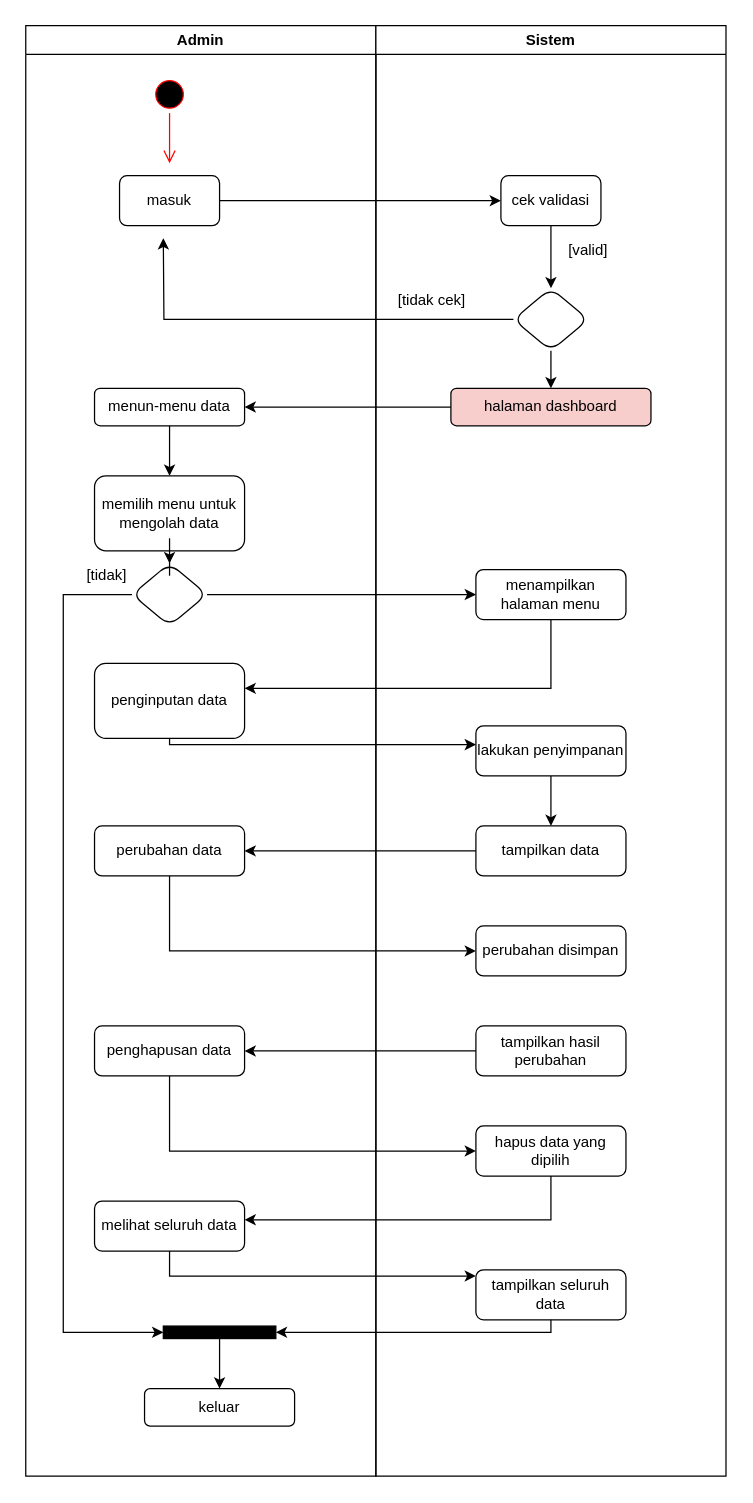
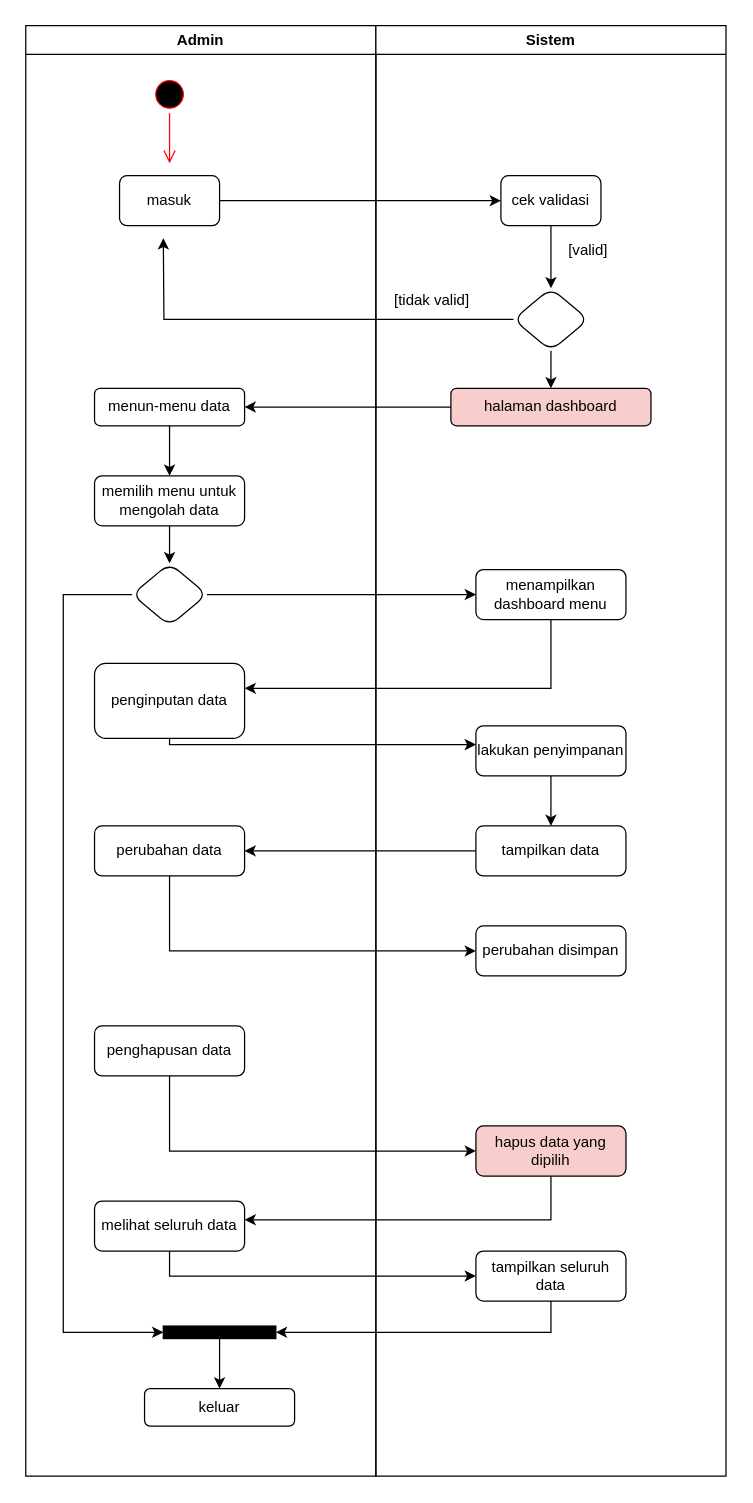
  <mxCell id="0" />
  <mxCell id="1" parent="0" />
  <mxCell id="2" value="Admin" style="swimlane;whiteSpace=wrap" parent="1" vertex="1"><mxGeometry x="20" y="20" width="280" height="1160" as="geometry" /></mxCell>
  <mxCell id="3" value="" style="ellipse;shape=startState;fillColor=#000000;strokeColor=#ff0000;" parent="2" vertex="1"><mxGeometry x="100" y="40" width="30" height="30" as="geometry" /></mxCell>
  <mxCell id="4" value="" style="edgeStyle=elbowEdgeStyle;elbow=horizontal;verticalAlign=bottom;endArrow=open;endSize=8;strokeColor=#FF0000;endFill=1;rounded=0" parent="2" source="3" edge="1"><mxGeometry x="100" y="40" as="geometry"><mxPoint x="115" y="110" as="targetPoint" /></mxGeometry></mxCell>
  <mxCell id="5" value="masuk" style="rounded=1;whiteSpace=wrap;html=1;" vertex="1" parent="2"><mxGeometry x="75" y="120" width="80" height="40" as="geometry" /></mxCell>
  <mxCell id="6" value="menun-menu data" style="whiteSpace=wrap;html=1;rounded=1;" vertex="1" parent="2"><mxGeometry x="55" y="290" width="120" height="30" as="geometry" /></mxCell>
- <mxCell id="7" value="memilih menu untuk mengolah data" style="whiteSpace=wrap;html=1;rounded=1;" vertex="1" parent="2"><mxGeometry x="55" y="360" width="120" height="60" as="geometry" /></mxCell>
+ <mxCell id="7" value="memilih menu untuk mengolah data" style="whiteSpace=wrap;html=1;rounded=1;" vertex="1" parent="2"><mxGeometry x="55" y="360" width="120" height="40" as="geometry" /></mxCell>
  <mxCell id="8" value="" style="edgeStyle=orthogonalEdgeStyle;rounded=0;orthogonalLoop=1;jettySize=auto;html=1;" edge="1" parent="2" source="6" target="7"><mxGeometry relative="1" as="geometry" /></mxCell>
  <mxCell id="9" style="edgeStyle=orthogonalEdgeStyle;rounded=0;orthogonalLoop=1;jettySize=auto;html=1;entryX=0;entryY=0.5;entryDx=0;entryDy=0;" edge="1" parent="2" source="10" target="18"><mxGeometry relative="1" as="geometry"><Array as="points"><mxPoint x="30" y="455" /><mxPoint x="30" y="1045" /></Array></mxGeometry></mxCell>
  <mxCell id="10" value="" style="rhombus;whiteSpace=wrap;html=1;rounded=1;" vertex="1" parent="2"><mxGeometry x="85" y="430" width="60" height="50" as="geometry" /></mxCell>
  <mxCell id="11" value="" style="edgeStyle=orthogonalEdgeStyle;rounded=0;orthogonalLoop=1;jettySize=auto;html=1;" edge="1" parent="2" source="7" target="10"><mxGeometry relative="1" as="geometry" /></mxCell>
  <mxCell id="12" value="penginputan data" style="whiteSpace=wrap;html=1;rounded=1;" vertex="1" parent="2"><mxGeometry x="55" y="510" width="120" height="60" as="geometry" /></mxCell>
  <mxCell id="13" value="perubahan data" style="whiteSpace=wrap;html=1;rounded=1;" vertex="1" parent="2"><mxGeometry x="55" y="640" width="120" height="40" as="geometry" /></mxCell>
  <mxCell id="14" value="penghapusan data" style="whiteSpace=wrap;html=1;rounded=1;" vertex="1" parent="2"><mxGeometry x="55" y="800" width="120" height="40" as="geometry" /></mxCell>
  <mxCell id="15" value="melihat seluruh data" style="whiteSpace=wrap;html=1;rounded=1;" vertex="1" parent="2"><mxGeometry x="55" y="940" width="120" height="40" as="geometry" /></mxCell>
- <mxCell id="16" value="[tidak]" style="text;html=1;strokeColor=none;fillColor=none;align=center;verticalAlign=middle;whiteSpace=wrap;rounded=0;" vertex="1" parent="2"><mxGeometry x="45" y="430" width="40" height="20" as="geometry" /></mxCell>
  <mxCell id="17" style="edgeStyle=orthogonalEdgeStyle;rounded=0;orthogonalLoop=1;jettySize=auto;html=1;" edge="1" parent="2" source="18" target="19"><mxGeometry relative="1" as="geometry" /></mxCell>
  <mxCell id="18" value="" style="rounded=0;whiteSpace=wrap;html=1;fillColor=#000000;" vertex="1" parent="2"><mxGeometry x="110" y="1040" width="90" height="10" as="geometry" /></mxCell>
  <mxCell id="19" value="keluar" style="rounded=1;whiteSpace=wrap;html=1;fillColor=#FFFFFF;" vertex="1" parent="2"><mxGeometry x="95" y="1090" width="120" height="30" as="geometry" /></mxCell>
  <mxCell id="20" value="Sistem" style="swimlane;whiteSpace=wrap" parent="1" vertex="1"><mxGeometry x="300" y="20" width="280" height="1160" as="geometry" /></mxCell>
  <mxCell id="21" value="cek validasi" style="whiteSpace=wrap;html=1;rounded=1;" vertex="1" parent="20"><mxGeometry x="100" y="120" width="80" height="40" as="geometry" /></mxCell>
  <mxCell id="22" value="" style="rhombus;whiteSpace=wrap;html=1;rounded=1;" vertex="1" parent="20"><mxGeometry x="110" y="210" width="60" height="50" as="geometry" /></mxCell>
  <mxCell id="23" value="" style="edgeStyle=orthogonalEdgeStyle;rounded=0;orthogonalLoop=1;jettySize=auto;html=1;" edge="1" parent="20" source="21" target="22"><mxGeometry relative="1" as="geometry" /></mxCell>
  <mxCell id="24" value="[valid]" style="text;html=1;strokeColor=none;fillColor=none;align=center;verticalAlign=middle;whiteSpace=wrap;rounded=0;" vertex="1" parent="20"><mxGeometry x="150" y="170" width="40" height="20" as="geometry" /></mxCell>
- <mxCell id="25" value="[tidak cek]" style="text;html=1;strokeColor=none;fillColor=none;align=center;verticalAlign=middle;whiteSpace=wrap;rounded=0;" vertex="1" parent="20"><mxGeometry y="210" width="90" height="20" as="geometry" /></mxCell>
+ <mxCell id="25" value="[tidak valid]" style="text;html=1;strokeColor=none;fillColor=none;align=center;verticalAlign=middle;whiteSpace=wrap;rounded=0;" vertex="1" parent="20"><mxGeometry y="210" width="90" height="20" as="geometry" /></mxCell>
  <mxCell id="26" value="halaman dashboard" style="whiteSpace=wrap;html=1;rounded=1;fillColor=#f8cecc;" vertex="1" parent="20"><mxGeometry x="60" y="290" width="160" height="30" as="geometry" /></mxCell>
  <mxCell id="27" value="" style="edgeStyle=orthogonalEdgeStyle;rounded=0;orthogonalLoop=1;jettySize=auto;html=1;" edge="1" parent="20" source="22" target="26"><mxGeometry relative="1" as="geometry" /></mxCell>
- <mxCell id="28" value="menampilkan halaman menu" style="whiteSpace=wrap;html=1;rounded=1;" vertex="1" parent="20"><mxGeometry x="80" y="435" width="120" height="40" as="geometry" /></mxCell>
+ <mxCell id="28" value="menampilkan dashboard menu" style="whiteSpace=wrap;html=1;rounded=1;" vertex="1" parent="20"><mxGeometry x="80" y="435" width="120" height="40" as="geometry" /></mxCell>
  <mxCell id="29" value="lakukan penyimpanan" style="whiteSpace=wrap;html=1;rounded=1;" vertex="1" parent="20"><mxGeometry x="80" y="560" width="120" height="40" as="geometry" /></mxCell>
  <mxCell id="30" value="tampilkan data" style="whiteSpace=wrap;html=1;rounded=1;" vertex="1" parent="20"><mxGeometry x="80" y="640" width="120" height="40" as="geometry" /></mxCell>
  <mxCell id="31" value="" style="edgeStyle=orthogonalEdgeStyle;rounded=0;orthogonalLoop=1;jettySize=auto;html=1;" edge="1" parent="20" source="29" target="30"><mxGeometry relative="1" as="geometry" /></mxCell>
- <mxCell id="32" value="tampilkan hasil perubahan" style="whiteSpace=wrap;html=1;rounded=1;" vertex="1" parent="20"><mxGeometry x="80" y="800" width="120" height="40" as="geometry" /></mxCell>
- <mxCell id="33" value="hapus data yang dipilih" style="whiteSpace=wrap;html=1;rounded=1;" vertex="1" parent="20"><mxGeometry x="80" y="880" width="120" height="40" as="geometry" /></mxCell>
- <mxCell id="34" value="tampilkan seluruh data" style="whiteSpace=wrap;html=1;rounded=1;" vertex="1" parent="20"><mxGeometry x="80" y="995" width="120" height="40" as="geometry" /></mxCell>
+ <mxCell id="33" value="hapus data yang dipilih" style="whiteSpace=wrap;html=1;rounded=1;fillColor=#f8cecc;" vertex="1" parent="20"><mxGeometry x="80" y="880" width="120" height="40" as="geometry" /></mxCell>
+ <mxCell id="34" value="tampilkan seluruh data" style="whiteSpace=wrap;html=1;rounded=1;" vertex="1" parent="20"><mxGeometry x="80" y="980" width="120" height="40" as="geometry" /></mxCell>
  <mxCell id="35" value="" style="edgeStyle=orthogonalEdgeStyle;rounded=0;orthogonalLoop=1;jettySize=auto;html=1;" edge="1" parent="1" source="5" target="21"><mxGeometry relative="1" as="geometry" /></mxCell>
  <mxCell id="36" style="edgeStyle=orthogonalEdgeStyle;rounded=0;orthogonalLoop=1;jettySize=auto;html=1;" edge="1" parent="1" source="22"><mxGeometry relative="1" as="geometry"><mxPoint x="130" y="190" as="targetPoint" /></mxGeometry></mxCell>
  <mxCell id="37" value="" style="edgeStyle=orthogonalEdgeStyle;rounded=0;orthogonalLoop=1;jettySize=auto;html=1;" edge="1" parent="1" source="26" target="6"><mxGeometry relative="1" as="geometry" /></mxCell>
  <mxCell id="38" value="" style="edgeStyle=orthogonalEdgeStyle;rounded=0;orthogonalLoop=1;jettySize=auto;html=1;" edge="1" parent="1" source="10" target="28"><mxGeometry relative="1" as="geometry" /></mxCell>
  <mxCell id="39" value="" style="edgeStyle=orthogonalEdgeStyle;rounded=0;orthogonalLoop=1;jettySize=auto;html=1;" edge="1" parent="1" source="28" target="12"><mxGeometry relative="1" as="geometry"><Array as="points"><mxPoint x="440" y="550" /></Array></mxGeometry></mxCell>
  <mxCell id="40" value="" style="edgeStyle=orthogonalEdgeStyle;rounded=0;orthogonalLoop=1;jettySize=auto;html=1;" edge="1" parent="1" source="12" target="29"><mxGeometry relative="1" as="geometry"><Array as="points"><mxPoint x="135" y="595" /></Array></mxGeometry></mxCell>
  <mxCell id="41" value="" style="edgeStyle=orthogonalEdgeStyle;rounded=0;orthogonalLoop=1;jettySize=auto;html=1;" edge="1" parent="1" source="30" target="13"><mxGeometry relative="1" as="geometry" /></mxCell>
  <mxCell id="42" value="perubahan disimpan" style="whiteSpace=wrap;html=1;rounded=1;" vertex="1" parent="1"><mxGeometry x="380" y="740" width="120" height="40" as="geometry" /></mxCell>
  <mxCell id="43" value="" style="edgeStyle=orthogonalEdgeStyle;rounded=0;orthogonalLoop=1;jettySize=auto;html=1;" edge="1" parent="1" source="13" target="42"><mxGeometry relative="1" as="geometry"><Array as="points"><mxPoint x="135" y="760" /></Array></mxGeometry></mxCell>
- <mxCell id="44" value="" style="edgeStyle=orthogonalEdgeStyle;rounded=0;orthogonalLoop=1;jettySize=auto;html=1;" edge="1" parent="1" source="32" target="14"><mxGeometry relative="1" as="geometry" /></mxCell>
  <mxCell id="45" value="" style="edgeStyle=orthogonalEdgeStyle;rounded=0;orthogonalLoop=1;jettySize=auto;html=1;" edge="1" parent="1" source="14" target="33"><mxGeometry relative="1" as="geometry"><Array as="points"><mxPoint x="135" y="920" /></Array></mxGeometry></mxCell>
  <mxCell id="46" value="" style="edgeStyle=orthogonalEdgeStyle;rounded=0;orthogonalLoop=1;jettySize=auto;html=1;" edge="1" parent="1" source="33" target="15"><mxGeometry relative="1" as="geometry"><Array as="points"><mxPoint x="440" y="975" /></Array></mxGeometry></mxCell>
  <mxCell id="47" value="" style="edgeStyle=orthogonalEdgeStyle;rounded=0;orthogonalLoop=1;jettySize=auto;html=1;" edge="1" parent="1" source="15" target="34"><mxGeometry relative="1" as="geometry"><Array as="points"><mxPoint x="135" y="1020" /></Array></mxGeometry></mxCell>
  <mxCell id="48" style="edgeStyle=orthogonalEdgeStyle;rounded=0;orthogonalLoop=1;jettySize=auto;html=1;entryX=1;entryY=0.5;entryDx=0;entryDy=0;" edge="1" parent="1" source="34" target="18"><mxGeometry relative="1" as="geometry"><Array as="points"><mxPoint x="440" y="1065" /></Array></mxGeometry></mxCell>
